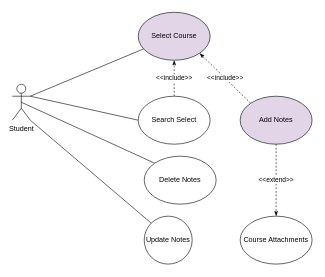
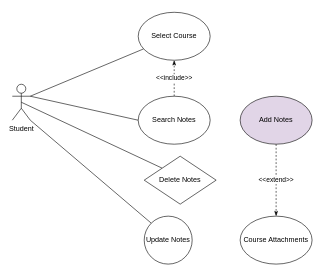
  <mxCell id="0" />
  <mxCell id="1" parent="0" />
  <mxCell id="2" style="rounded=0;orthogonalLoop=1;jettySize=auto;html=1;exitX=1;exitY=0.333;exitDx=0;exitDy=0;exitPerimeter=0;endArrow=none;endFill=0;" edge="1" parent="1" source="6" target="7"><mxGeometry relative="1" as="geometry" /></mxCell>
  <mxCell id="3" style="edgeStyle=none;rounded=0;orthogonalLoop=1;jettySize=auto;html=1;exitX=0.5;exitY=0.5;exitDx=0;exitDy=0;exitPerimeter=0;entryX=0;entryY=0;entryDx=0;entryDy=0;startArrow=none;startFill=0;endArrow=none;endFill=0;" edge="1" parent="1" source="6" target="13"><mxGeometry relative="1" as="geometry" /></mxCell>
  <mxCell id="4" style="edgeStyle=none;rounded=0;orthogonalLoop=1;jettySize=auto;html=1;exitX=1;exitY=0.333;exitDx=0;exitDy=0;exitPerimeter=0;entryX=0;entryY=0.5;entryDx=0;entryDy=0;startArrow=none;startFill=0;endArrow=none;endFill=0;" edge="1" parent="1" source="6" target="12"><mxGeometry relative="1" as="geometry" /></mxCell>
  <mxCell id="5" style="edgeStyle=none;rounded=0;orthogonalLoop=1;jettySize=auto;html=1;exitX=1;exitY=1;exitDx=0;exitDy=0;exitPerimeter=0;entryX=0;entryY=0;entryDx=0;entryDy=0;startArrow=none;startFill=0;endArrow=none;endFill=0;" edge="1" parent="1" source="6" target="14"><mxGeometry relative="1" as="geometry" /></mxCell>
  <mxCell id="6" value="Student" style="shape=umlActor;verticalLabelPosition=bottom;verticalAlign=top;html=1;outlineConnect=0;" vertex="1" parent="1"><mxGeometry x="20" y="140" width="30" height="60" as="geometry" /></mxCell>
- <mxCell id="7" value="Select Course" style="ellipse;whiteSpace=wrap;html=1;fillColor=#e1d5e7;" vertex="1" parent="1"><mxGeometry x="230" y="20" width="120" height="80" as="geometry" /></mxCell>
+ <mxCell id="7" value="Select Course" style="ellipse;whiteSpace=wrap;html=1;" vertex="1" parent="1"><mxGeometry x="230" y="20" width="120" height="80" as="geometry" /></mxCell>
  <mxCell id="8" value="&amp;lt;&amp;lt;extend&amp;gt;&amp;gt;" style="edgeStyle=none;rounded=0;orthogonalLoop=1;jettySize=auto;html=1;exitX=0.5;exitY=1;exitDx=0;exitDy=0;dashed=1;startArrow=none;startFill=0;endArrow=classicThin;endFill=1;entryX=0.5;entryY=0;entryDx=0;entryDy=0;" edge="1" parent="1" source="10" target="15"><mxGeometry relative="1" as="geometry"><mxPoint x="404.856" y="375.258" as="targetPoint" /></mxGeometry></mxCell>
- <mxCell id="9" value="&amp;lt;&amp;lt;include&amp;gt;&amp;gt;" style="edgeStyle=none;rounded=0;orthogonalLoop=1;jettySize=auto;html=1;exitX=0;exitY=0;exitDx=0;exitDy=0;entryX=1;entryY=1;entryDx=0;entryDy=0;dashed=1;startArrow=none;startFill=0;endArrow=classicThin;endFill=1;" edge="1" parent="1" source="10" target="7"><mxGeometry relative="1" as="geometry" /></mxCell>
  <mxCell id="10" value="Add Notes" style="ellipse;whiteSpace=wrap;html=1;fillColor=#e1d5e7;" vertex="1" parent="1"><mxGeometry x="400" y="160" width="120" height="80" as="geometry" /></mxCell>
  <mxCell id="11" value="&amp;lt;&amp;lt;include&amp;gt;&amp;gt;" style="edgeStyle=none;rounded=0;orthogonalLoop=1;jettySize=auto;html=1;exitX=0.5;exitY=0;exitDx=0;exitDy=0;entryX=0.5;entryY=1;entryDx=0;entryDy=0;dashed=1;startArrow=none;startFill=0;endArrow=classicThin;endFill=1;" edge="1" parent="1" source="12" target="7"><mxGeometry relative="1" as="geometry" /></mxCell>
- <mxCell id="12" value="Search Select" style="ellipse;whiteSpace=wrap;html=1;" vertex="1" parent="1"><mxGeometry x="230" y="160" width="120" height="80" as="geometry" /></mxCell>
- <mxCell id="13" value="Delete Notes" style="ellipse;whiteSpace=wrap;html=1;" vertex="1" parent="1"><mxGeometry x="240" y="260" width="120" height="80" as="geometry" /></mxCell>
+ <mxCell id="12" value="Search Notes" style="ellipse;whiteSpace=wrap;html=1;" vertex="1" parent="1"><mxGeometry x="230" y="160" width="120" height="80" as="geometry" /></mxCell>
+ <mxCell id="13" value="Delete Notes" style="rhombus;whiteSpace=wrap;html=1;" vertex="1" parent="1"><mxGeometry x="240" y="260" width="120" height="80" as="geometry" /></mxCell>
  <mxCell id="14" value="Update Notes" style="ellipse;whiteSpace=wrap;html=1;" vertex="1" parent="1"><mxGeometry x="240" y="360" width="80" height="80" as="geometry" /></mxCell>
  <mxCell id="15" value="Course Attachments" style="ellipse;whiteSpace=wrap;html=1;" vertex="1" parent="1"><mxGeometry x="400" y="360" width="120" height="80" as="geometry" /></mxCell>
